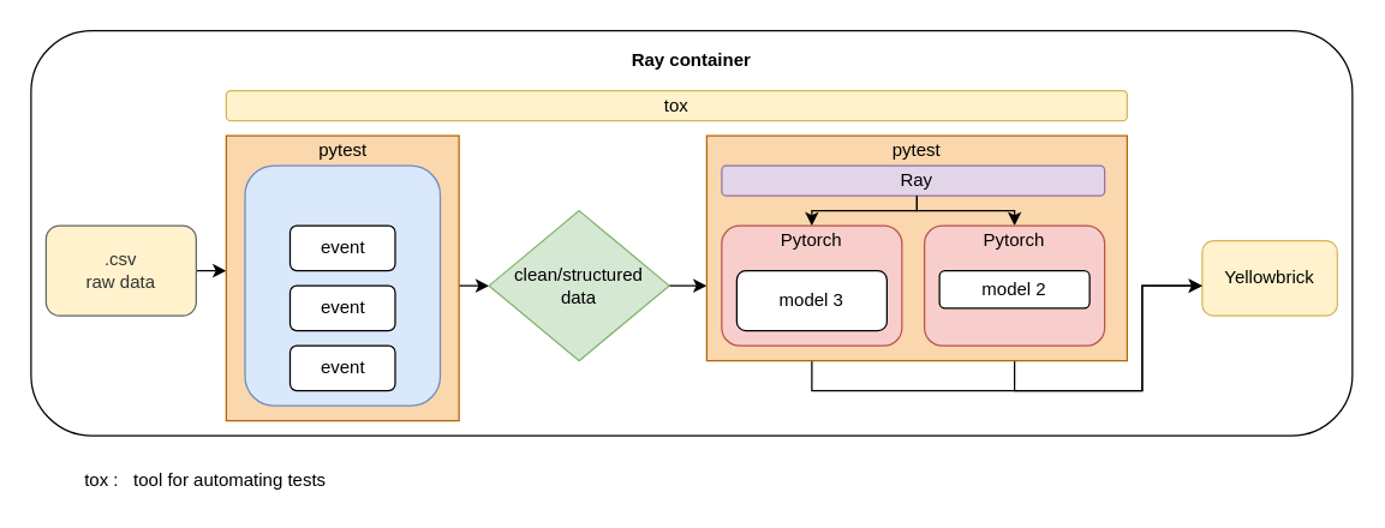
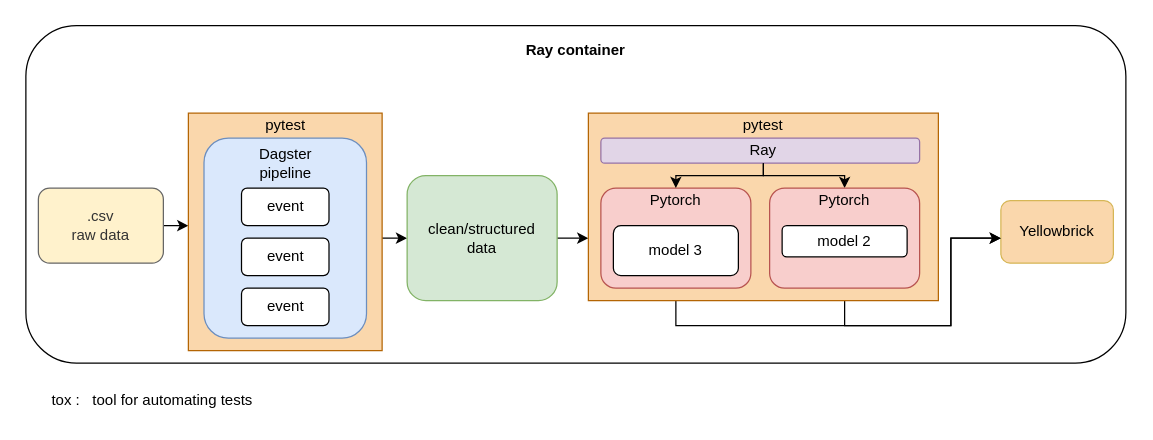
  <mxCell id="0" />
  <mxCell id="1" parent="0" />
  <mxCell id="2" value="" style="rounded=1;whiteSpace=wrap;html=1;" vertex="1" parent="1"><mxGeometry x="20" y="20" width="880" height="270" as="geometry" /></mxCell>
  <mxCell id="3" style="edgeStyle=orthogonalEdgeStyle;rounded=0;orthogonalLoop=1;jettySize=auto;html=1;exitX=1;exitY=0.5;exitDx=0;exitDy=0;" edge="1" parent="1" source="4"><mxGeometry relative="1" as="geometry"><mxPoint x="150" y="180" as="targetPoint" /></mxGeometry></mxCell>
  <mxCell id="4" value=".csv&lt;br&gt;raw data" style="rounded=1;whiteSpace=wrap;html=1;fillColor=#fff2cc;strokeColor=#666666;fontColor=#333333;" vertex="1" parent="1"><mxGeometry x="30" y="150" width="100" height="60" as="geometry" /></mxCell>
  <mxCell id="5" style="edgeStyle=orthogonalEdgeStyle;rounded=0;orthogonalLoop=1;jettySize=auto;html=1;exitX=1;exitY=0.5;exitDx=0;exitDy=0;entryX=0;entryY=0.5;entryDx=0;entryDy=0;" edge="1" parent="1" source="13" target="7"><mxGeometry relative="1" as="geometry" /></mxCell>
  <mxCell id="6" style="edgeStyle=orthogonalEdgeStyle;rounded=0;orthogonalLoop=1;jettySize=auto;html=1;exitX=1;exitY=0.5;exitDx=0;exitDy=0;entryX=0;entryY=0.667;entryDx=0;entryDy=0;entryPerimeter=0;" edge="1" parent="1" source="7" target="19"><mxGeometry relative="1" as="geometry" /></mxCell>
- <mxCell id="7" value="clean/structured &lt;br&gt;data" style="rhombus;whiteSpace=wrap;html=1;fillColor=#d5e8d4;strokeColor=#82b366;" vertex="1" parent="1"><mxGeometry x="325" y="140" width="120" height="100" as="geometry" /></mxCell>
- <mxCell id="8" value="Yellowbrick" style="rounded=1;whiteSpace=wrap;html=1;fillColor=#fff2cc;strokeColor=#d6b656;" vertex="1" parent="1"><mxGeometry x="800" y="160" width="90" height="50" as="geometry" /></mxCell>
+ <mxCell id="7" value="clean/structured &lt;br&gt;data" style="rounded=1;whiteSpace=wrap;html=1;fillColor=#d5e8d4;strokeColor=#82b366;" vertex="1" parent="1"><mxGeometry x="325" y="140" width="120" height="100" as="geometry" /></mxCell>
+ <mxCell id="8" value="Yellowbrick" style="rounded=1;whiteSpace=wrap;html=1;fillColor=#fad7ac;strokeColor=#d6b656;" vertex="1" parent="1"><mxGeometry x="800" y="160" width="90" height="50" as="geometry" /></mxCell>
  <mxCell id="9" value="&lt;b&gt;Ray container&lt;/b&gt;" style="text;html=1;strokeColor=none;fillColor=none;align=center;verticalAlign=middle;whiteSpace=wrap;rounded=0;" vertex="1" parent="1"><mxGeometry x="407" y="30" width="106" height="20" as="geometry" /></mxCell>
  <mxCell id="10" style="edgeStyle=orthogonalEdgeStyle;rounded=0;orthogonalLoop=1;jettySize=auto;html=1;exitX=0.5;exitY=1;exitDx=0;exitDy=0;" edge="1" parent="1" source="21"><mxGeometry relative="1" as="geometry"><mxPoint x="800" y="190" as="targetPoint" /><Array as="points"><mxPoint x="540" y="260" /><mxPoint x="760" y="260" /><mxPoint x="760" y="190" /></Array></mxGeometry></mxCell>
  <mxCell id="11" style="edgeStyle=orthogonalEdgeStyle;rounded=0;orthogonalLoop=1;jettySize=auto;html=1;exitX=0.5;exitY=1;exitDx=0;exitDy=0;" edge="1" parent="1" source="27"><mxGeometry relative="1" as="geometry"><mxPoint x="800" y="190" as="targetPoint" /><Array as="points"><mxPoint x="675" y="260" /><mxPoint x="760" y="260" /><mxPoint x="760" y="190" /></Array></mxGeometry></mxCell>
  <mxCell id="12" value="" style="rounded=1;whiteSpace=wrap;html=1;arcSize=0;fillColor=#fad7ac;strokeColor=#b46504;" vertex="1" parent="1"><mxGeometry x="150" y="90" width="155" height="190" as="geometry" /></mxCell>
  <mxCell id="13" value="" style="rounded=1;whiteSpace=wrap;html=1;fillColor=#dae8fc;strokeColor=#6c8ebf;" vertex="1" parent="1"><mxGeometry x="162.5" y="110" width="130" height="160" as="geometry" /></mxCell>
  <mxCell id="14" value="event" style="rounded=1;whiteSpace=wrap;html=1;" vertex="1" parent="1"><mxGeometry x="192.5" y="150" width="70" height="30" as="geometry" /></mxCell>
  <mxCell id="15" value="event" style="rounded=1;whiteSpace=wrap;html=1;" vertex="1" parent="1"><mxGeometry x="192.5" y="190" width="70" height="30" as="geometry" /></mxCell>
  <mxCell id="16" value="event" style="rounded=1;whiteSpace=wrap;html=1;" vertex="1" parent="1"><mxGeometry x="192.5" y="230" width="70" height="30" as="geometry" /></mxCell>
+ <mxCell id="17" value="Dagster&lt;br&gt;pipeline" style="text;html=1;strokeColor=none;fillColor=none;align=center;verticalAlign=middle;whiteSpace=wrap;rounded=0;" vertex="1" parent="1"><mxGeometry x="207.5" y="120" width="40" height="20" as="geometry" /></mxCell>
  <mxCell id="18" value="pytest" style="text;html=1;strokeColor=none;fillColor=none;align=center;verticalAlign=middle;whiteSpace=wrap;rounded=0;" vertex="1" parent="1"><mxGeometry x="207.5" y="90" width="40" height="20" as="geometry" /></mxCell>
  <mxCell id="19" value="" style="rounded=1;whiteSpace=wrap;html=1;arcSize=0;fillColor=#fad7ac;strokeColor=#b46504;" vertex="1" parent="1"><mxGeometry x="470" y="90" width="280" height="150" as="geometry" /></mxCell>
  <mxCell id="20" value="" style="rounded=1;whiteSpace=wrap;html=1;fillColor=#e1d5e7;strokeColor=#9673a6;" vertex="1" parent="1"><mxGeometry x="480" y="110" width="255" height="20" as="geometry" /></mxCell>
  <mxCell id="21" value="" style="rounded=1;whiteSpace=wrap;html=1;fillColor=#f8cecc;strokeColor=#b85450;" vertex="1" parent="1"><mxGeometry x="480" y="150" width="120" height="80" as="geometry" /></mxCell>
  <mxCell id="22" value="model 3" style="rounded=1;whiteSpace=wrap;html=1;" vertex="1" parent="1"><mxGeometry x="490" y="180" width="100" height="40" as="geometry" /></mxCell>
  <mxCell id="23" value="Pytorch" style="text;html=1;strokeColor=none;fillColor=none;align=center;verticalAlign=middle;whiteSpace=wrap;rounded=0;" vertex="1" parent="1"><mxGeometry x="520" y="150" width="40" height="20" as="geometry" /></mxCell>
  <mxCell id="24" style="edgeStyle=orthogonalEdgeStyle;rounded=0;orthogonalLoop=1;jettySize=auto;html=1;exitX=0.5;exitY=1;exitDx=0;exitDy=0;entryX=0.5;entryY=0;entryDx=0;entryDy=0;" edge="1" parent="1" source="26" target="23"><mxGeometry relative="1" as="geometry"><Array as="points"><mxPoint x="610" y="140" /><mxPoint x="540" y="140" /></Array></mxGeometry></mxCell>
  <mxCell id="25" style="edgeStyle=orthogonalEdgeStyle;rounded=0;orthogonalLoop=1;jettySize=auto;html=1;exitX=0.5;exitY=1;exitDx=0;exitDy=0;entryX=0.5;entryY=0;entryDx=0;entryDy=0;" edge="1" parent="1" source="26" target="29"><mxGeometry relative="1" as="geometry"><Array as="points"><mxPoint x="610" y="140" /><mxPoint x="675" y="140" /></Array></mxGeometry></mxCell>
  <mxCell id="26" value="Ray" style="text;html=1;strokeColor=none;fillColor=none;align=center;verticalAlign=middle;whiteSpace=wrap;rounded=0;" vertex="1" parent="1"><mxGeometry x="590" y="110" width="40" height="20" as="geometry" /></mxCell>
  <mxCell id="27" value="" style="rounded=1;whiteSpace=wrap;html=1;fillColor=#f8cecc;strokeColor=#b85450;" vertex="1" parent="1"><mxGeometry x="615" y="150" width="120" height="80" as="geometry" /></mxCell>
  <mxCell id="28" value="model 2" style="rounded=1;whiteSpace=wrap;html=1;" vertex="1" parent="1"><mxGeometry x="625" y="180" width="100" height="25" as="geometry" /></mxCell>
  <mxCell id="29" value="Pytorch" style="text;html=1;strokeColor=none;fillColor=none;align=center;verticalAlign=middle;whiteSpace=wrap;rounded=0;" vertex="1" parent="1"><mxGeometry x="655" y="150" width="40" height="20" as="geometry" /></mxCell>
  <mxCell id="30" value="pytest" style="text;html=1;strokeColor=none;fillColor=none;align=center;verticalAlign=middle;whiteSpace=wrap;rounded=0;" vertex="1" parent="1"><mxGeometry x="590" y="90" width="40" height="20" as="geometry" /></mxCell>
- <mxCell id="31" value="tox :&amp;nbsp; &amp;nbsp;tool for automating tests&amp;nbsp;" style="text;html=1;strokeColor=none;fillColor=none;align=center;verticalAlign=middle;whiteSpace=wrap;rounded=0;" vertex="1" parent="1"><mxGeometry x="52.5" y="310" width="170" height="20" as="geometry" /></mxCell>
- <mxCell id="32" value="tox" style="rounded=1;whiteSpace=wrap;html=1;fillColor=#fff2cc;strokeColor=#d6b656;" vertex="1" parent="1"><mxGeometry x="150" y="60" width="600" height="20" as="geometry" /></mxCell>
+ <mxCell id="31" value="tox :&amp;nbsp; &amp;nbsp;tool for automating tests&amp;nbsp;" style="text;html=1;strokeColor=none;fillColor=none;align=center;verticalAlign=middle;whiteSpace=wrap;rounded=0;" vertex="1" parent="1"><mxGeometry x="37.5" y="310" width="170" height="20" as="geometry" /></mxCell>
